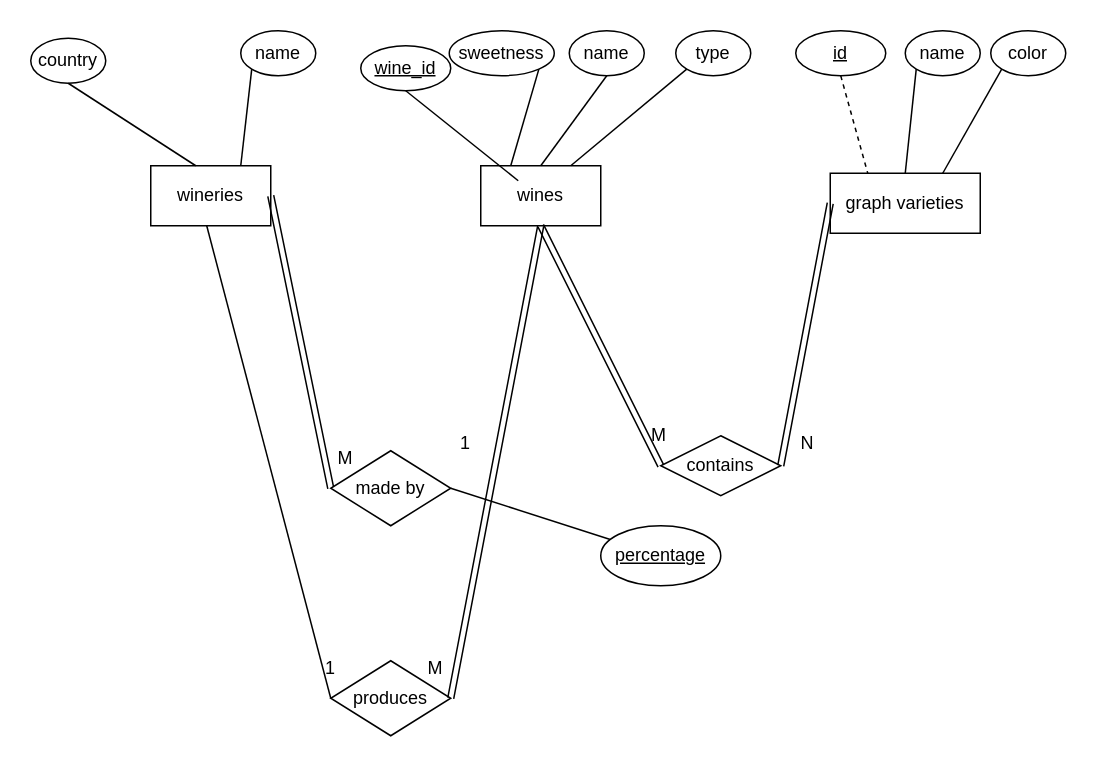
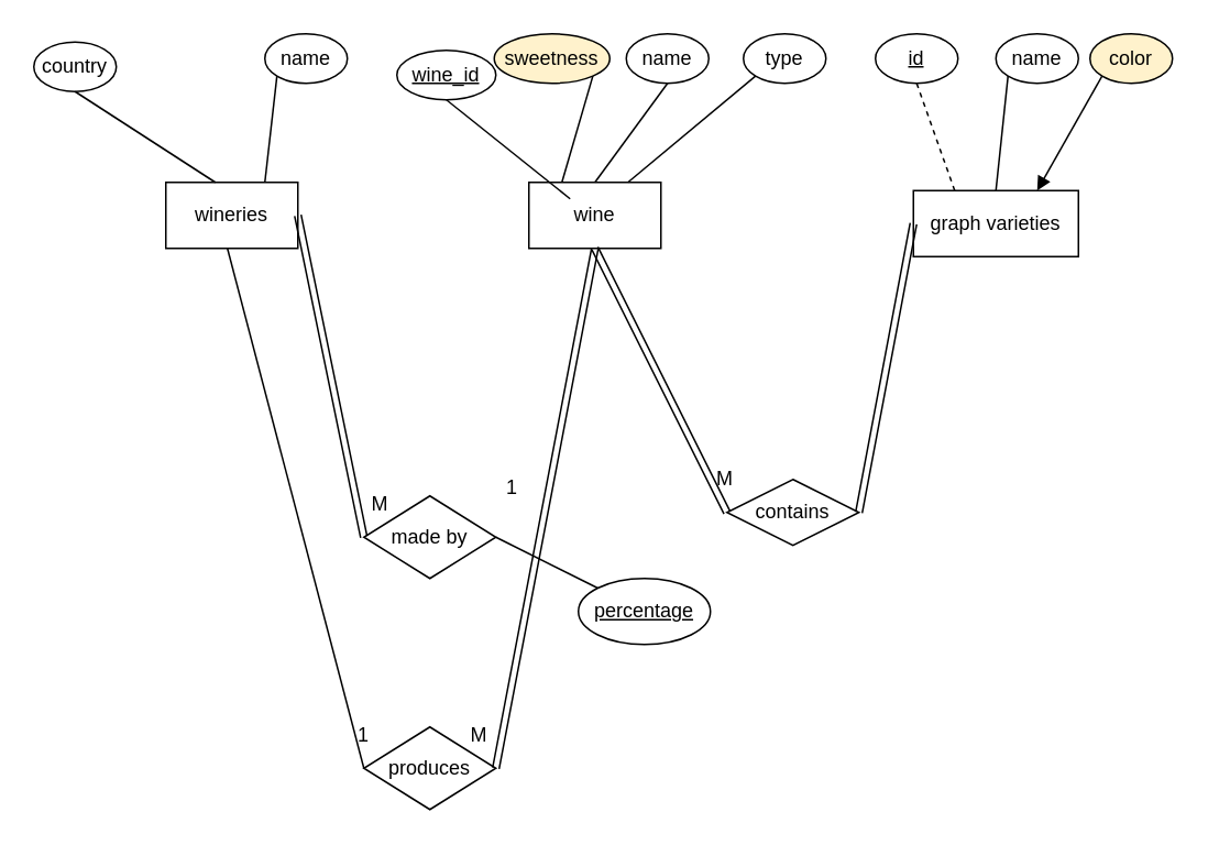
  <mxCell id="0" />
  <mxCell id="1" parent="0" />
  <mxCell id="2" value="wineries" style="rounded=0;whiteSpace=wrap;html=1;" vertex="1" parent="1"><mxGeometry x="100" y="110" width="80" height="40" as="geometry" /></mxCell>
- <mxCell id="3" value="wines" style="rounded=0;whiteSpace=wrap;html=1;" vertex="1" parent="1"><mxGeometry x="320" y="110" width="80" height="40" as="geometry" /></mxCell>
+ <mxCell id="3" value="wine" style="rounded=0;whiteSpace=wrap;html=1;" vertex="1" parent="1"><mxGeometry x="320" y="110" width="80" height="40" as="geometry" /></mxCell>
  <mxCell id="4" value="graph varieties" style="rounded=0;whiteSpace=wrap;html=1;" vertex="1" parent="1"><mxGeometry x="553" y="115" width="100" height="40" as="geometry" /></mxCell>
  <mxCell id="5" value="name" style="ellipse;whiteSpace=wrap;html=1;" vertex="1" parent="1"><mxGeometry x="160" y="20" width="50" height="30" as="geometry" /></mxCell>
  <mxCell id="6" value="country" style="ellipse;whiteSpace=wrap;html=1;" vertex="1" parent="1"><mxGeometry x="20" y="25" width="50" height="30" as="geometry" /></mxCell>
  <mxCell id="7" value="" style="endArrow=none;html=1;rounded=0;exitX=0;exitY=1;exitDx=0;exitDy=0;entryX=0.75;entryY=0;entryDx=0;entryDy=0;" edge="1" parent="1" source="5" target="2"><mxGeometry width="50" height="50" relative="1" as="geometry"><mxPoint x="160" y="30" as="sourcePoint" /><mxPoint x="140" y="50" as="targetPoint" /></mxGeometry></mxCell>
  <mxCell id="8" value="" style="endArrow=none;html=1;rounded=0;exitX=0.5;exitY=0;exitDx=0;exitDy=0;entryX=0.5;entryY=1;entryDx=0;entryDy=0;" edge="1" parent="1" target="6"><mxGeometry width="50" height="50" relative="1" as="geometry"><mxPoint x="130" y="110" as="sourcePoint" /><mxPoint x="140" y="60" as="targetPoint" /></mxGeometry></mxCell>
  <mxCell id="9" value="name" style="ellipse;whiteSpace=wrap;html=1;" vertex="1" parent="1"><mxGeometry x="379" y="20" width="50" height="30" as="geometry" /></mxCell>
  <mxCell id="10" value="" style="endArrow=none;html=1;rounded=0;exitX=0.5;exitY=0;exitDx=0;exitDy=0;entryX=0.5;entryY=1;entryDx=0;entryDy=0;" edge="1" parent="1" target="9" source="3"><mxGeometry width="50" height="50" relative="1" as="geometry"><mxPoint x="389" y="115" as="sourcePoint" /><mxPoint x="399" y="65" as="targetPoint" /></mxGeometry></mxCell>
- <mxCell id="11" value="&lt;u&gt;id&lt;/u&gt;" style="ellipse;whiteSpace=wrap;html=1;" vertex="1" parent="1"><mxGeometry x="530" y="20" width="60" height="30" as="geometry" /></mxCell>
+ <mxCell id="11" value="&lt;u&gt;id&lt;/u&gt;" style="ellipse;whiteSpace=wrap;html=1;" vertex="1" parent="1"><mxGeometry x="530" y="20" width="50" height="30" as="geometry" /></mxCell>
  <mxCell id="12" value="name" style="ellipse;whiteSpace=wrap;html=1;" vertex="1" parent="1"><mxGeometry x="603" y="20" width="50" height="30" as="geometry" /></mxCell>
  <mxCell id="13" value="" style="endArrow=none;html=1;rounded=0;entryX=0.5;entryY=0;entryDx=0;entryDy=0;exitX=0;exitY=1;exitDx=0;exitDy=0;" edge="1" parent="1" source="12" target="4"><mxGeometry width="50" height="50" relative="1" as="geometry"><mxPoint x="610" y="40" as="sourcePoint" /><mxPoint x="599" y="155" as="targetPoint" /></mxGeometry></mxCell>
  <mxCell id="14" value="" style="endArrow=none;html=1;rounded=0;exitX=0.5;exitY=1;exitDx=0;exitDy=0;entryX=0.25;entryY=0;entryDx=0;entryDy=0;dashed=1;" edge="1" parent="1" source="11" target="4"><mxGeometry width="50" height="50" relative="1" as="geometry"><mxPoint x="569" y="205" as="sourcePoint" /><mxPoint x="579" y="155" as="targetPoint" /></mxGeometry></mxCell>
- <mxCell id="15" value="sweetness" style="ellipse;whiteSpace=wrap;html=1;" vertex="1" parent="1"><mxGeometry x="299" y="20" width="70" height="30" as="geometry" /></mxCell>
+ <mxCell id="15" value="sweetness" style="ellipse;whiteSpace=wrap;html=1;fillColor=#fff2cc;" vertex="1" parent="1"><mxGeometry x="299" y="20" width="70" height="30" as="geometry" /></mxCell>
  <mxCell id="16" value="type" style="ellipse;whiteSpace=wrap;html=1;" vertex="1" parent="1"><mxGeometry x="450" y="20" width="50" height="30" as="geometry" /></mxCell>
  <mxCell id="17" value="" style="endArrow=none;html=1;rounded=0;exitX=0;exitY=1;exitDx=0;exitDy=0;entryX=0.75;entryY=0;entryDx=0;entryDy=0;" edge="1" parent="1" source="16" target="3"><mxGeometry width="50" height="50" relative="1" as="geometry"><mxPoint x="379" y="215" as="sourcePoint" /><mxPoint x="399" y="155" as="targetPoint" /></mxGeometry></mxCell>
  <mxCell id="18" value="" style="endArrow=none;html=1;rounded=0;exitX=1;exitY=1;exitDx=0;exitDy=0;entryX=0.25;entryY=0;entryDx=0;entryDy=0;" edge="1" parent="1" source="15" target="3"><mxGeometry width="50" height="50" relative="1" as="geometry"><mxPoint x="369" y="205" as="sourcePoint" /><mxPoint x="379" y="155" as="targetPoint" /></mxGeometry></mxCell>
- <mxCell id="19" value="&lt;u&gt;percentage&lt;br&gt;&lt;/u&gt;" style="ellipse;whiteSpace=wrap;html=1;" vertex="1" parent="1"><mxGeometry x="400" y="350" width="80" height="40" as="geometry" /></mxCell>
- <mxCell id="20" value="color" style="ellipse;whiteSpace=wrap;html=1;" vertex="1" parent="1"><mxGeometry x="660" y="20" width="50" height="30" as="geometry" /></mxCell>
- <mxCell id="21" value="" style="endArrow=none;html=1;rounded=0;entryX=0.75;entryY=0;entryDx=0;entryDy=0;exitX=0;exitY=1;exitDx=0;exitDy=0;" edge="1" parent="1" source="20" target="4"><mxGeometry width="50" height="50" relative="1" as="geometry"><mxPoint x="667" y="40" as="sourcePoint" /><mxPoint x="660" y="115" as="targetPoint" /></mxGeometry></mxCell>
+ <mxCell id="19" value="&lt;u&gt;percentage&lt;br&gt;&lt;/u&gt;" style="ellipse;whiteSpace=wrap;html=1;" vertex="1" parent="1"><mxGeometry x="350" y="350" width="80" height="40" as="geometry" /></mxCell>
+ <mxCell id="20" value="color" style="ellipse;whiteSpace=wrap;html=1;fillColor=#fff2cc;" vertex="1" parent="1"><mxGeometry x="660" y="20" width="50" height="30" as="geometry" /></mxCell>
+ <mxCell id="21" value="" style="endArrow=block;html=1;rounded=0;entryX=0.75;entryY=0;entryDx=0;entryDy=0;exitX=0;exitY=1;exitDx=0;exitDy=0;" edge="1" parent="1" source="20" target="4"><mxGeometry width="50" height="50" relative="1" as="geometry"><mxPoint x="667" y="40" as="sourcePoint" /><mxPoint x="660" y="115" as="targetPoint" /></mxGeometry></mxCell>
  <mxCell id="22" value="" style="endArrow=none;html=1;rounded=0;exitX=0;exitY=1;exitDx=0;exitDy=0;entryX=0;entryY=0.5;entryDx=0;entryDy=0;" edge="1" parent="1" target="23"><mxGeometry width="50" height="50" relative="1" as="geometry"><mxPoint x="137.322" y="149.997" as="sourcePoint" /><mxPoint x="170" y="280" as="targetPoint" /></mxGeometry></mxCell>
  <mxCell id="23" value="produces" style="rhombus;whiteSpace=wrap;html=1;" vertex="1" parent="1"><mxGeometry x="220" y="440" width="80" height="50" as="geometry" /></mxCell>
  <mxCell id="24" value="" style="endArrow=none;html=1;rounded=0;exitX=0;exitY=1;exitDx=0;exitDy=0;entryX=0;entryY=0.5;entryDx=0;entryDy=0;shape=link;" edge="1" parent="1" target="25"><mxGeometry width="50" height="50" relative="1" as="geometry"><mxPoint x="180.002" y="129.997" as="sourcePoint" /><mxPoint x="290" y="220" as="targetPoint" /></mxGeometry></mxCell>
  <mxCell id="25" value="made by" style="rhombus;whiteSpace=wrap;html=1;" vertex="1" parent="1"><mxGeometry x="220" y="300" width="80" height="50" as="geometry" /></mxCell>
  <mxCell id="26" value="" style="endArrow=none;html=1;rounded=0;exitX=1;exitY=0.5;exitDx=0;exitDy=0;" edge="1" parent="1" source="25" target="19"><mxGeometry width="50" height="50" relative="1" as="geometry"><mxPoint x="320.002" y="169.997" as="sourcePoint" /><mxPoint x="360.001" y="209.999" as="targetPoint" /></mxGeometry></mxCell>
  <mxCell id="27" value="M" style="text;html=1;strokeColor=none;fillColor=none;align=center;verticalAlign=middle;whiteSpace=wrap;rounded=0;" vertex="1" parent="1"><mxGeometry x="220" y="290" width="20" height="30" as="geometry" /></mxCell>
  <mxCell id="28" value="1" style="text;html=1;strokeColor=none;fillColor=none;align=center;verticalAlign=middle;whiteSpace=wrap;rounded=0;" vertex="1" parent="1"><mxGeometry x="300" y="280" width="20" height="30" as="geometry" /></mxCell>
  <mxCell id="29" value="M" style="text;html=1;strokeColor=none;fillColor=none;align=center;verticalAlign=middle;whiteSpace=wrap;rounded=0;" vertex="1" parent="1"><mxGeometry x="429" y="275" width="20" height="30" as="geometry" /></mxCell>
  <mxCell id="30" value="M" style="text;html=1;strokeColor=none;fillColor=none;align=center;verticalAlign=middle;whiteSpace=wrap;rounded=0;" vertex="1" parent="1"><mxGeometry x="280" y="430" width="20" height="30" as="geometry" /></mxCell>
- <mxCell id="31" value="N" style="text;html=1;strokeColor=none;fillColor=none;align=center;verticalAlign=middle;whiteSpace=wrap;rounded=0;" vertex="1" parent="1"><mxGeometry x="523" y="285" width="30" height="20" as="geometry" /></mxCell>
  <mxCell id="32" value="1" style="text;html=1;strokeColor=none;fillColor=none;align=center;verticalAlign=middle;whiteSpace=wrap;rounded=0;" vertex="1" parent="1"><mxGeometry x="210" y="430" width="20" height="30" as="geometry" /></mxCell>
  <mxCell id="33" value="" style="endArrow=none;html=1;rounded=0;exitX=1;exitY=0.5;exitDx=0;exitDy=0;entryX=0.5;entryY=1;entryDx=0;entryDy=0;shape=link;" edge="1" parent="1" source="23" target="3"><mxGeometry width="50" height="50" relative="1" as="geometry"><mxPoint x="330" y="360" as="sourcePoint" /><mxPoint x="380" y="310" as="targetPoint" /></mxGeometry></mxCell>
  <mxCell id="34" value="contains" style="rhombus;whiteSpace=wrap;html=1;" vertex="1" parent="1"><mxGeometry x="440" y="290" width="80" height="40" as="geometry" /></mxCell>
  <mxCell id="35" value="" style="endArrow=none;html=1;rounded=0;exitX=0;exitY=0.5;exitDx=0;exitDy=0;entryX=0.5;entryY=1;entryDx=0;entryDy=0;shape=link;" edge="1" parent="1" source="34" target="3"><mxGeometry width="50" height="50" relative="1" as="geometry"><mxPoint x="310" y="475" as="sourcePoint" /><mxPoint x="370" y="160" as="targetPoint" /></mxGeometry></mxCell>
  <mxCell id="36" value="" style="endArrow=none;html=1;rounded=0;exitX=1;exitY=0.5;exitDx=0;exitDy=0;entryX=0;entryY=0.5;entryDx=0;entryDy=0;shape=link;" edge="1" parent="1" source="34" target="4"><mxGeometry width="50" height="50" relative="1" as="geometry"><mxPoint x="553" y="310" as="sourcePoint" /><mxPoint x="473" y="150" as="targetPoint" /></mxGeometry></mxCell>
  <mxCell id="37" value="&lt;u&gt;wine_id&lt;/u&gt;" style="ellipse;whiteSpace=wrap;html=1;" vertex="1" parent="1"><mxGeometry x="240" y="30" width="60" height="30" as="geometry" /></mxCell>
  <mxCell id="38" value="" style="endArrow=none;html=1;rounded=0;exitX=0.5;exitY=1;exitDx=0;exitDy=0;" edge="1" parent="1" source="37"><mxGeometry width="50" height="50" relative="1" as="geometry"><mxPoint x="609" y="355" as="sourcePoint" /><mxPoint x="345" y="120" as="targetPoint" /></mxGeometry></mxCell>
